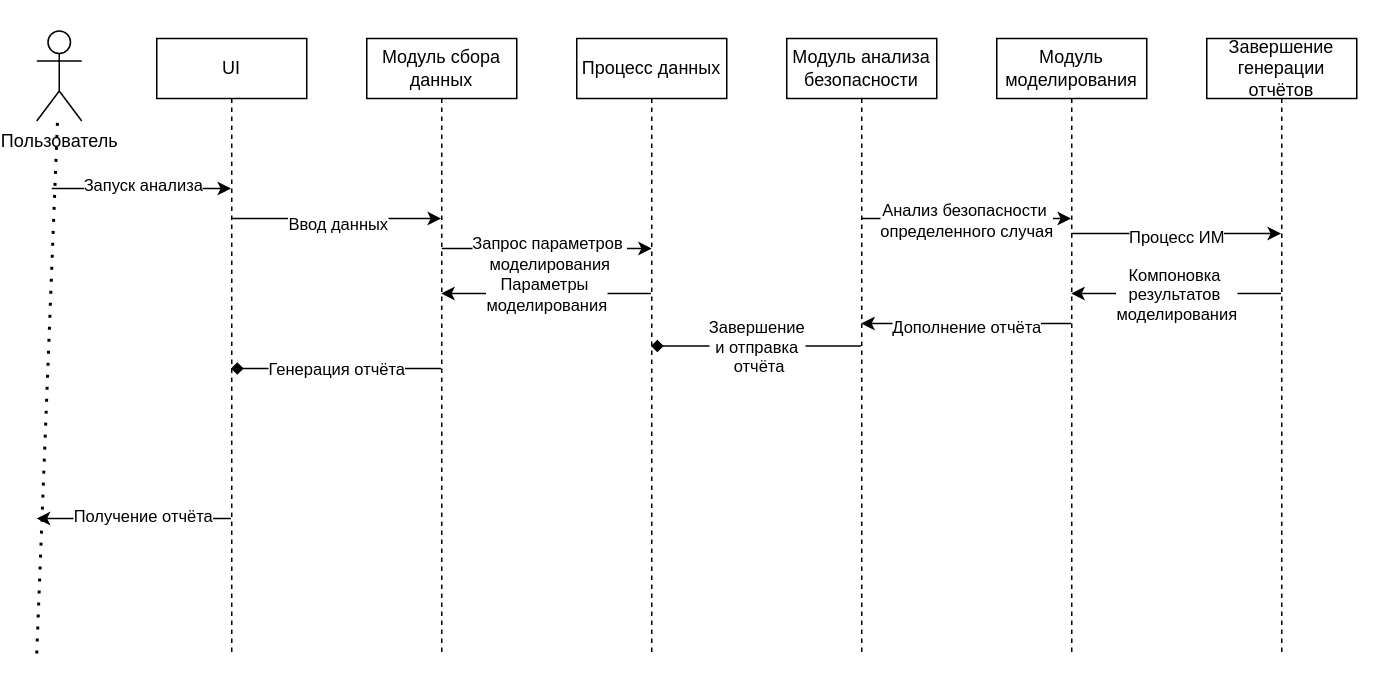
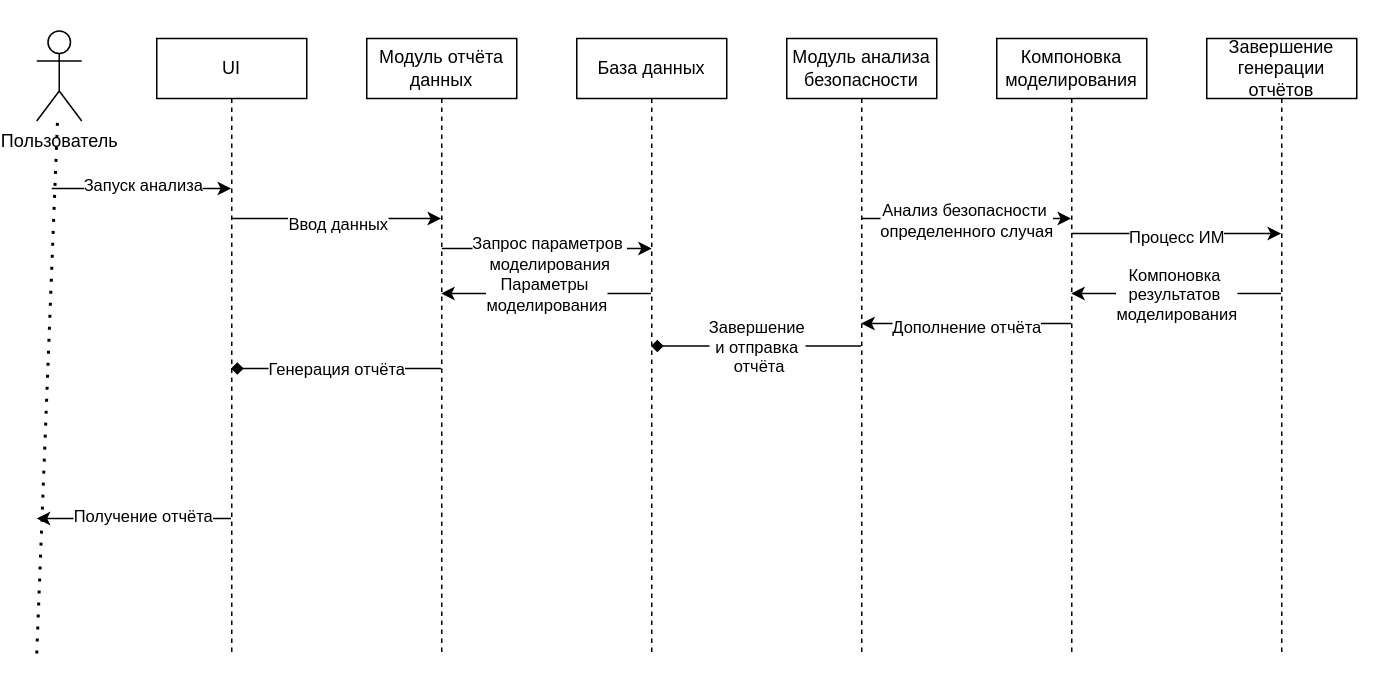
  <mxCell id="0" />
  <mxCell id="1" parent="0" />
  <mxCell id="2" value="UI" style="shape=umlLifeline;perimeter=lifelinePerimeter;whiteSpace=wrap;html=1;container=0;dropTarget=0;collapsible=0;recursiveResize=0;outlineConnect=0;portConstraint=eastwest;newEdgeStyle={&quot;edgeStyle&quot;:&quot;elbowEdgeStyle&quot;,&quot;elbow&quot;:&quot;vertical&quot;,&quot;curved&quot;:0,&quot;rounded&quot;:0};" parent="1" vertex="1"><mxGeometry x="100" y="25" width="100" height="410" as="geometry" /></mxCell>
  <mxCell id="3" value="Пользователь&lt;div&gt;&lt;br&gt;&lt;/div&gt;" style="shape=umlActor;verticalLabelPosition=bottom;verticalAlign=top;html=1;outlineConnect=0;" vertex="1" parent="1"><mxGeometry x="20" y="20" width="30" height="60" as="geometry" /></mxCell>
  <mxCell id="4" value="" style="endArrow=none;dashed=1;html=1;dashPattern=1 3;strokeWidth=2;rounded=0;" edge="1" parent="1" target="3"><mxGeometry width="50" height="50" relative="1" as="geometry"><mxPoint x="20" y="435" as="sourcePoint" /><mxPoint x="140" y="155" as="targetPoint" /></mxGeometry></mxCell>
- <mxCell id="5" value="Модуль сбора данных" style="shape=umlLifeline;perimeter=lifelinePerimeter;whiteSpace=wrap;html=1;container=0;dropTarget=0;collapsible=0;recursiveResize=0;outlineConnect=0;portConstraint=eastwest;newEdgeStyle={&quot;edgeStyle&quot;:&quot;elbowEdgeStyle&quot;,&quot;elbow&quot;:&quot;vertical&quot;,&quot;curved&quot;:0,&quot;rounded&quot;:0};" vertex="1" parent="1"><mxGeometry x="240" y="25" width="100" height="410" as="geometry" /></mxCell>
- <mxCell id="6" value="Процесс данных" style="shape=umlLifeline;perimeter=lifelinePerimeter;whiteSpace=wrap;html=1;container=0;dropTarget=0;collapsible=0;recursiveResize=0;outlineConnect=0;portConstraint=eastwest;newEdgeStyle={&quot;edgeStyle&quot;:&quot;elbowEdgeStyle&quot;,&quot;elbow&quot;:&quot;vertical&quot;,&quot;curved&quot;:0,&quot;rounded&quot;:0};" vertex="1" parent="1"><mxGeometry x="380" y="25" width="100" height="410" as="geometry" /></mxCell>
+ <mxCell id="5" value="Модуль отчёта данных" style="shape=umlLifeline;perimeter=lifelinePerimeter;whiteSpace=wrap;html=1;container=0;dropTarget=0;collapsible=0;recursiveResize=0;outlineConnect=0;portConstraint=eastwest;newEdgeStyle={&quot;edgeStyle&quot;:&quot;elbowEdgeStyle&quot;,&quot;elbow&quot;:&quot;vertical&quot;,&quot;curved&quot;:0,&quot;rounded&quot;:0};" vertex="1" parent="1"><mxGeometry x="240" y="25" width="100" height="410" as="geometry" /></mxCell>
+ <mxCell id="6" value="База данных" style="shape=umlLifeline;perimeter=lifelinePerimeter;whiteSpace=wrap;html=1;container=0;dropTarget=0;collapsible=0;recursiveResize=0;outlineConnect=0;portConstraint=eastwest;newEdgeStyle={&quot;edgeStyle&quot;:&quot;elbowEdgeStyle&quot;,&quot;elbow&quot;:&quot;vertical&quot;,&quot;curved&quot;:0,&quot;rounded&quot;:0};" vertex="1" parent="1"><mxGeometry x="380" y="25" width="100" height="410" as="geometry" /></mxCell>
  <mxCell id="7" value="Модуль анализа безопасности" style="shape=umlLifeline;perimeter=lifelinePerimeter;whiteSpace=wrap;html=1;container=0;dropTarget=0;collapsible=0;recursiveResize=0;outlineConnect=0;portConstraint=eastwest;newEdgeStyle={&quot;edgeStyle&quot;:&quot;elbowEdgeStyle&quot;,&quot;elbow&quot;:&quot;vertical&quot;,&quot;curved&quot;:0,&quot;rounded&quot;:0};" vertex="1" parent="1"><mxGeometry x="520" y="25" width="100" height="410" as="geometry" /></mxCell>
- <mxCell id="8" value="Модуль моделирования" style="shape=umlLifeline;perimeter=lifelinePerimeter;whiteSpace=wrap;html=1;container=0;dropTarget=0;collapsible=0;recursiveResize=0;outlineConnect=0;portConstraint=eastwest;newEdgeStyle={&quot;edgeStyle&quot;:&quot;elbowEdgeStyle&quot;,&quot;elbow&quot;:&quot;vertical&quot;,&quot;curved&quot;:0,&quot;rounded&quot;:0};" vertex="1" parent="1"><mxGeometry x="660" y="25" width="100" height="410" as="geometry" /></mxCell>
+ <mxCell id="8" value="Компоновка моделирования" style="shape=umlLifeline;perimeter=lifelinePerimeter;whiteSpace=wrap;html=1;container=0;dropTarget=0;collapsible=0;recursiveResize=0;outlineConnect=0;portConstraint=eastwest;newEdgeStyle={&quot;edgeStyle&quot;:&quot;elbowEdgeStyle&quot;,&quot;elbow&quot;:&quot;vertical&quot;,&quot;curved&quot;:0,&quot;rounded&quot;:0};" vertex="1" parent="1"><mxGeometry x="660" y="25" width="100" height="410" as="geometry" /></mxCell>
  <mxCell id="9" value="Завершение генерации отчётов" style="shape=umlLifeline;perimeter=lifelinePerimeter;whiteSpace=wrap;html=1;container=0;dropTarget=0;collapsible=0;recursiveResize=0;outlineConnect=0;portConstraint=eastwest;newEdgeStyle={&quot;edgeStyle&quot;:&quot;elbowEdgeStyle&quot;,&quot;elbow&quot;:&quot;vertical&quot;,&quot;curved&quot;:0,&quot;rounded&quot;:0};" vertex="1" parent="1"><mxGeometry x="800" y="25" width="100" height="410" as="geometry" /></mxCell>
  <mxCell id="10" value="" style="endArrow=classic;html=1;rounded=0;" edge="1" parent="1" target="2"><mxGeometry width="50" height="50" relative="1" as="geometry"><mxPoint x="30" y="125" as="sourcePoint" /><mxPoint x="460" y="255" as="targetPoint" /></mxGeometry></mxCell>
  <mxCell id="11" value="Запуск анализа" style="edgeLabel;html=1;align=center;verticalAlign=middle;resizable=0;points=[];" vertex="1" connectable="0" parent="10"><mxGeometry x="-0.233" y="2" relative="1" as="geometry"><mxPoint x="14" y="-1" as="offset" /></mxGeometry></mxCell>
  <mxCell id="12" value="" style="endArrow=classic;html=1;rounded=0;" edge="1" parent="1"><mxGeometry width="50" height="50" relative="1" as="geometry"><mxPoint x="149.667" y="145" as="sourcePoint" /><mxPoint x="289.5" y="145" as="targetPoint" /><Array as="points"><mxPoint x="220" y="145" /></Array></mxGeometry></mxCell>
  <mxCell id="13" value="Ввод данных" style="edgeLabel;html=1;align=center;verticalAlign=middle;resizable=0;points=[];" vertex="1" connectable="0" parent="12"><mxGeometry x="-0.256" y="-2" relative="1" as="geometry"><mxPoint x="19" y="1" as="offset" /></mxGeometry></mxCell>
  <mxCell id="14" value="" style="endArrow=classic;html=1;rounded=0;" edge="1" parent="1"><mxGeometry width="50" height="50" relative="1" as="geometry"><mxPoint x="290" y="165" as="sourcePoint" /><mxPoint x="430" y="165" as="targetPoint" /><Array as="points"><mxPoint x="360" y="165" /></Array></mxGeometry></mxCell>
  <mxCell id="15" value="Запрос параметров&amp;nbsp;&lt;div&gt;моделирования&lt;/div&gt;" style="edgeLabel;html=1;align=center;verticalAlign=middle;resizable=0;points=[];" vertex="1" connectable="0" parent="14"><mxGeometry x="-0.256" y="-2" relative="1" as="geometry"><mxPoint x="19" y="1" as="offset" /></mxGeometry></mxCell>
  <mxCell id="16" value="" style="endArrow=classic;html=1;rounded=0;" edge="1" parent="1"><mxGeometry width="50" height="50" relative="1" as="geometry"><mxPoint x="429.5" y="195" as="sourcePoint" /><mxPoint x="289.667" y="195" as="targetPoint" /><Array as="points"><mxPoint x="360.33" y="195" /></Array></mxGeometry></mxCell>
  <mxCell id="17" value="Параметры&amp;nbsp;&lt;div&gt;моделирования&lt;/div&gt;" style="edgeLabel;html=1;align=center;verticalAlign=middle;resizable=0;points=[];" vertex="1" connectable="0" parent="16"><mxGeometry x="-0.256" y="-2" relative="1" as="geometry"><mxPoint x="-18" y="2" as="offset" /></mxGeometry></mxCell>
  <mxCell id="18" value="" style="endArrow=classic;html=1;rounded=0;" edge="1" parent="1"><mxGeometry width="50" height="50" relative="1" as="geometry"><mxPoint x="569.667" y="145" as="sourcePoint" /><mxPoint x="709.5" y="145" as="targetPoint" /></mxGeometry></mxCell>
  <mxCell id="19" value="Анализ безопасности&amp;nbsp;&lt;div&gt;определенного случая&lt;/div&gt;" style="edgeLabel;html=1;align=center;verticalAlign=middle;resizable=0;points=[];" vertex="1" connectable="0" parent="18"><mxGeometry x="0.149" y="-1" relative="1" as="geometry"><mxPoint x="-10" as="offset" /></mxGeometry></mxCell>
  <mxCell id="20" value="" style="endArrow=classic;html=1;rounded=0;" edge="1" parent="1"><mxGeometry width="50" height="50" relative="1" as="geometry"><mxPoint x="709.667" y="155" as="sourcePoint" /><mxPoint x="849.5" y="155" as="targetPoint" /></mxGeometry></mxCell>
  <mxCell id="21" value="Процесс ИМ" style="edgeLabel;html=1;align=center;verticalAlign=middle;resizable=0;points=[];" vertex="1" connectable="0" parent="20"><mxGeometry x="-0.352" y="-2" relative="1" as="geometry"><mxPoint x="25" as="offset" /></mxGeometry></mxCell>
  <mxCell id="22" value="" style="endArrow=classic;html=1;rounded=0;" edge="1" parent="1"><mxGeometry width="50" height="50" relative="1" as="geometry"><mxPoint x="849.5" y="195" as="sourcePoint" /><mxPoint x="709.667" y="195" as="targetPoint" /><Array as="points"><mxPoint x="770" y="195" /></Array></mxGeometry></mxCell>
  <mxCell id="23" value="Компоновка&amp;nbsp;&lt;div&gt;результатов&amp;nbsp;&lt;/div&gt;&lt;div&gt;моделирования&lt;/div&gt;" style="edgeLabel;html=1;align=center;verticalAlign=middle;resizable=0;points=[];" vertex="1" connectable="0" parent="22"><mxGeometry x="0.161" y="-1" relative="1" as="geometry"><mxPoint x="11" y="1" as="offset" /></mxGeometry></mxCell>
  <mxCell id="24" value="" style="endArrow=classic;html=1;rounded=0;" edge="1" parent="1"><mxGeometry width="50" height="50" relative="1" as="geometry"><mxPoint x="709.5" y="215" as="sourcePoint" /><mxPoint x="569.667" y="215" as="targetPoint" /></mxGeometry></mxCell>
  <mxCell id="25" value="Дополнение отчёта" style="edgeLabel;html=1;align=center;verticalAlign=middle;resizable=0;points=[];" vertex="1" connectable="0" parent="24"><mxGeometry x="0.447" y="2" relative="1" as="geometry"><mxPoint x="31" as="offset" /></mxGeometry></mxCell>
  <mxCell id="26" value="" style="endArrow=diamond;html=1;rounded=0;" edge="1" parent="1" source="7" target="6"><mxGeometry width="50" height="50" relative="1" as="geometry"><mxPoint x="500" y="185" as="sourcePoint" /><mxPoint x="550" y="135" as="targetPoint" /></mxGeometry></mxCell>
  <mxCell id="27" value="Завершение&lt;div&gt;и отправка&lt;/div&gt;&lt;div&gt;&amp;nbsp;отчёта&lt;/div&gt;" style="edgeLabel;html=1;align=center;verticalAlign=middle;resizable=0;points=[];" vertex="1" connectable="0" parent="26"><mxGeometry x="0.328" relative="1" as="geometry"><mxPoint x="23" as="offset" /></mxGeometry></mxCell>
  <mxCell id="28" value="" style="endArrow=diamond;html=1;rounded=0;" edge="1" parent="1" source="5" target="2"><mxGeometry width="50" height="50" relative="1" as="geometry"><mxPoint x="380" y="215" as="sourcePoint" /><mxPoint x="430" y="165" as="targetPoint" /><Array as="points"><mxPoint x="280" y="245" /></Array></mxGeometry></mxCell>
  <mxCell id="29" value="Генерация отчёта" style="edgeLabel;html=1;align=center;verticalAlign=middle;resizable=0;points=[];" vertex="1" connectable="0" parent="28"><mxGeometry x="0.352" y="-2" relative="1" as="geometry"><mxPoint x="25" y="2" as="offset" /></mxGeometry></mxCell>
  <mxCell id="30" value="" style="endArrow=classic;html=1;rounded=0;" edge="1" parent="1" source="2"><mxGeometry width="50" height="50" relative="1" as="geometry"><mxPoint x="380" y="215" as="sourcePoint" /><mxPoint x="20" y="345" as="targetPoint" /></mxGeometry></mxCell>
  <mxCell id="31" value="Получение отчёта" style="edgeLabel;html=1;align=center;verticalAlign=middle;resizable=0;points=[];" vertex="1" connectable="0" parent="30"><mxGeometry x="0.472" y="-2" relative="1" as="geometry"><mxPoint x="36" as="offset" /></mxGeometry></mxCell>
